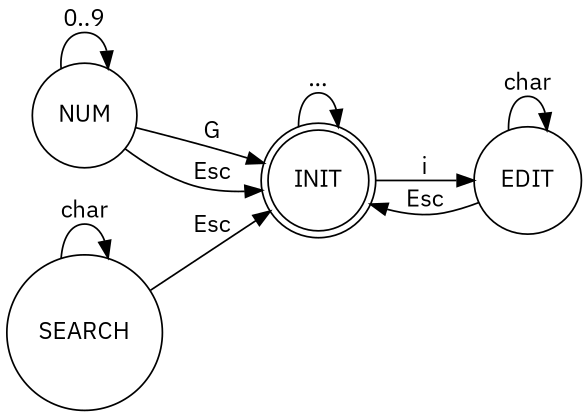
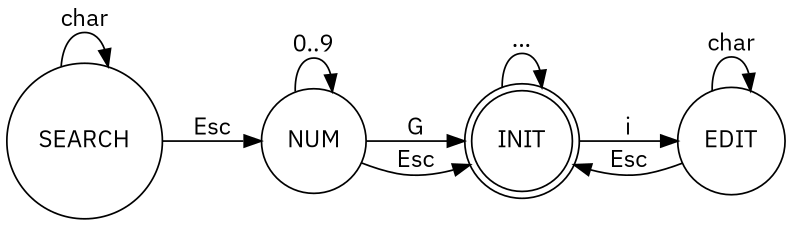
  digraph {
    fontname="IBM Plex Sans"
    rankdir=LR
    node [fontname="IBM Plex Sans" shape=circle]
    edge [fontname="IBM Plex Sans"]
    INIT [shape=doublecircle]
    EDIT
    NUM
    SEARCH
    INIT -> INIT [label="..."]
    INIT -> EDIT [label=i]
    EDIT -> INIT [label=Esc]
    EDIT -> EDIT [label=char]
    NUM -> INIT [label=G]
    NUM -> INIT [label=Esc]
    NUM -> NUM [label="0..9"]
-   SEARCH -> INIT [label=Esc]
+   SEARCH -> NUM [label=Esc]
    SEARCH -> SEARCH [label=char]
  }
